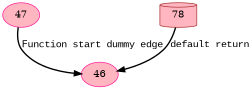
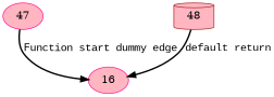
  digraph {
    node [color=deeppink fillcolor=lightpink shape=ellipse style=filled]
    edge [fontname="Courier New" style=bold]
    47
-   46
-   48 [color=brown shape=cylinder label=78]
+   46 [label=16]
+   48 [color=brown shape=cylinder]
    47 -> 46 [label="Function start dummy edge"]
    48 -> 46 [label="default return"]
  }
